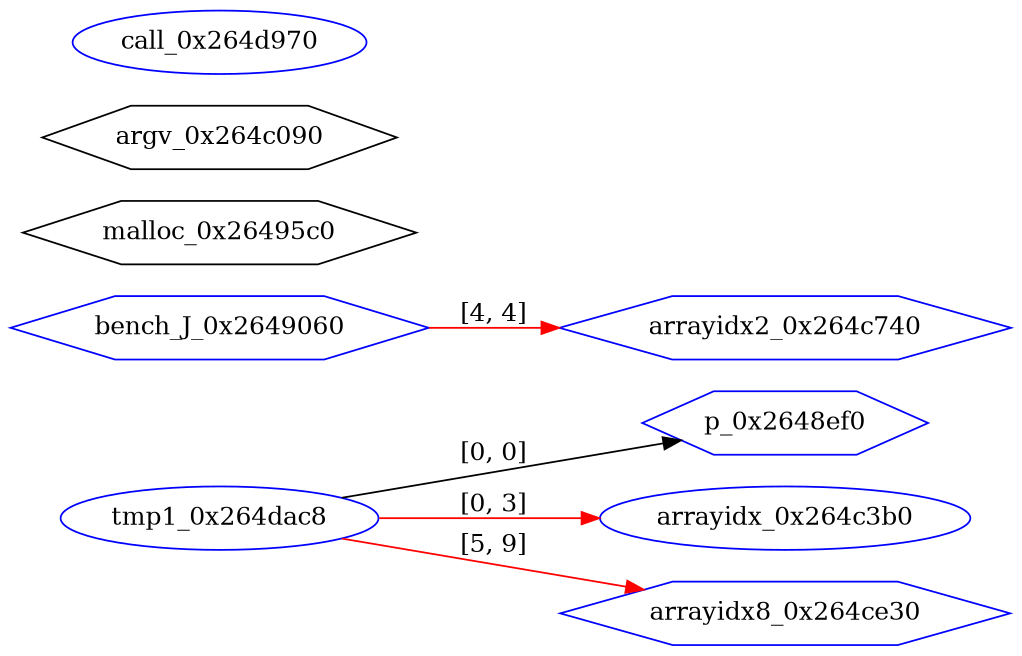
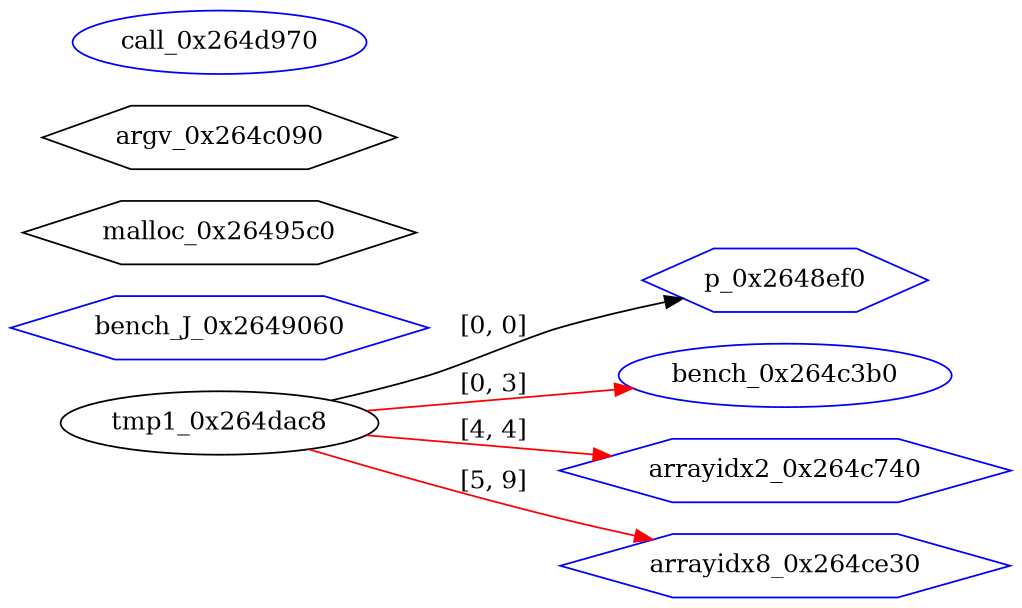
  digraph {
    rankdir=LR
    node [color=blue shape=hexagon]
    edge [color=red]
    p_0x2648ef0
-   tmp1_0x264dac8 [shape=ellipse]
-   arrayidx_0x264c3b0 [shape=ellipse]
+   tmp1_0x264dac8 [color=black shape=ellipse]
+   arrayidx_0x264c3b0 [shape=ellipse label=bench_0x264c3b0]
    arrayidx2_0x264c740
    arrayidx8_0x264ce30
    bench_J_0x2649060
    malloc_0x26495c0 [color=black]
    argv_0x264c090 [color=black]
    call_0x264d970 [shape=ellipse]
    tmp1_0x264dac8 -> p_0x2648ef0 [label="[0, 0]" color=""]
    tmp1_0x264dac8 -> arrayidx_0x264c3b0 [label="[0, 3]"]
-   bench_J_0x2649060 -> arrayidx2_0x264c740 [label="[4, 4]"]
+   tmp1_0x264dac8 -> arrayidx2_0x264c740 [label="[4, 4]"]
    tmp1_0x264dac8 -> arrayidx8_0x264ce30 [label="[5, 9]"]
  }
